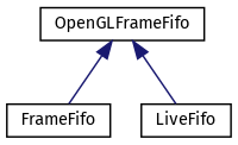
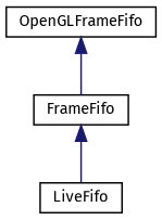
  digraph {
    fontname="Fira Sans"
    rankdir=TB
    node [color=black fillcolor=white fontname="Fira Sans" fontsize=10 shape=record style=filled]
    edge [color=midnightblue dir=back fontname="Fira Sans" fontsize=10 labelfontname=Helvetica labelfontsize=10 style=solid]
    n1 [height=0.2 label=FrameFifo width=0.4]
    n2 [height=0.2 label=LiveFifo width=0.4]
    n3 [height=0.2 label=OpenGLFrameFifo width=0.4]
-   n3 -> n2
+   n1 -> n2
    n3 -> n1
  }
